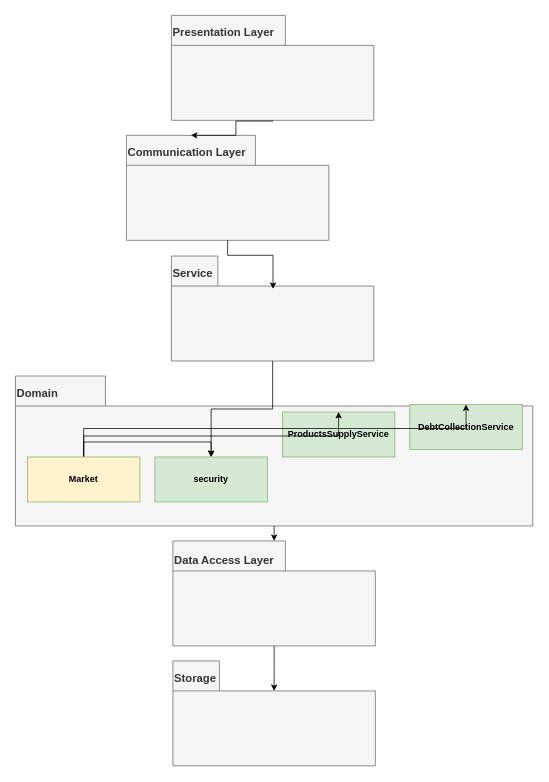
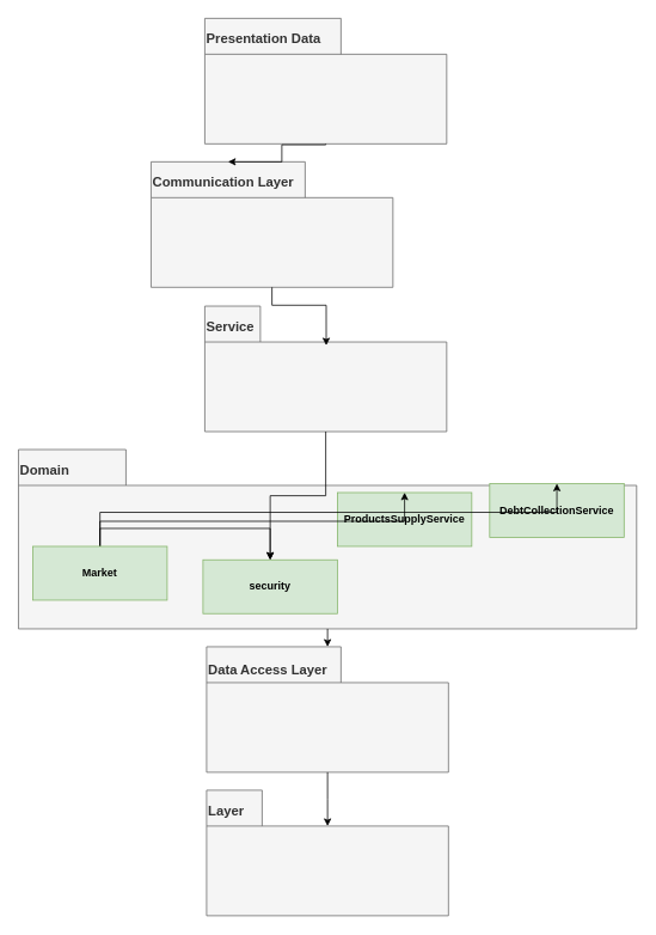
  <mxCell id="0" />
  <mxCell id="1" parent="0" />
  <mxCell id="2" value="&lt;font style=&quot;font-size: 15px ; line-height: 0.5&quot;&gt;Service&lt;/font&gt;" style="shape=folder;fontStyle=1;spacingTop=10;tabWidth=62;tabHeight=40;tabPosition=left;html=1;align=left;verticalAlign=top;fillColor=#f5f5f5;fontColor=#333333;strokeColor=#666666;" parent="1" vertex="1"><mxGeometry x="228" y="341" width="270" height="140" as="geometry" /></mxCell>
  <mxCell id="3" value="&lt;font style=&quot;font-size: 15px ; line-height: 0.5&quot;&gt;Domain&lt;/font&gt;" style="shape=folder;fontStyle=1;spacingTop=10;tabWidth=120;tabHeight=40;tabPosition=left;html=1;align=left;verticalAlign=top;fillColor=#f5f5f5;fontColor=#333333;strokeColor=#666666;" parent="1" vertex="1"><mxGeometry x="20" y="501" width="690" height="200" as="geometry" /></mxCell>
  <mxCell id="4" value="&lt;span style=&quot;font-weight: 700&quot;&gt;DebtCollectionService&lt;/span&gt;" style="rounded=0;whiteSpace=wrap;html=1;fillColor=#d5e8d4;strokeColor=#82b366;" parent="1" vertex="1"><mxGeometry x="546" y="539" width="150" height="60" as="geometry" /></mxCell>
  <mxCell id="5" value="&lt;span style=&quot;font-weight: 700&quot;&gt;ProductsSupplyService&lt;/span&gt;" style="rounded=0;whiteSpace=wrap;html=1;fillColor=#d5e8d4;strokeColor=#82b366;" parent="1" vertex="1"><mxGeometry x="376" y="549" width="150" height="60" as="geometry" /></mxCell>
- <mxCell id="6" value="&lt;b&gt;security&lt;/b&gt;" style="rounded=0;whiteSpace=wrap;html=1;fillColor=#d5e8d4;strokeColor=#82b366;" parent="1" vertex="1"><mxGeometry x="206" y="609" width="150" height="60" as="geometry" /></mxCell>
+ <mxCell id="6" value="&lt;b&gt;security&lt;/b&gt;" style="rounded=0;whiteSpace=wrap;html=1;fillColor=#d5e8d4;strokeColor=#82b366;" parent="1" vertex="1"><mxGeometry x="226" y="624" width="150" height="60" as="geometry" /></mxCell>
  <mxCell id="7" style="edgeStyle=orthogonalEdgeStyle;rounded=0;orthogonalLoop=1;jettySize=auto;html=1;exitX=0.5;exitY=0;exitDx=0;exitDy=0;entryX=0.5;entryY=0;entryDx=0;entryDy=0;fontSize=15;" parent="1" source="10" target="6" edge="1"><mxGeometry relative="1" as="geometry" /></mxCell>
  <mxCell id="8" style="edgeStyle=orthogonalEdgeStyle;rounded=0;orthogonalLoop=1;jettySize=auto;html=1;entryX=0.5;entryY=0;entryDx=0;entryDy=0;fontSize=15;exitX=0.5;exitY=0;exitDx=0;exitDy=0;" parent="1" source="10" target="5" edge="1"><mxGeometry relative="1" as="geometry"><Array as="points"><mxPoint x="111" y="581" /><mxPoint x="451" y="581" /></Array></mxGeometry></mxCell>
  <mxCell id="9" style="edgeStyle=orthogonalEdgeStyle;rounded=0;orthogonalLoop=1;jettySize=auto;html=1;entryX=0.5;entryY=0;entryDx=0;entryDy=0;fontSize=15;exitX=0.5;exitY=0;exitDx=0;exitDy=0;" parent="1" source="10" target="4" edge="1"><mxGeometry relative="1" as="geometry"><Array as="points"><mxPoint x="111" y="571" /><mxPoint x="621" y="571" /></Array></mxGeometry></mxCell>
- <mxCell id="10" value="&lt;b&gt;Market&lt;/b&gt;" style="rounded=0;whiteSpace=wrap;html=1;fillColor=#fff2cc;strokeColor=#82b366;" parent="1" vertex="1"><mxGeometry x="36" y="609" width="150" height="60" as="geometry" /></mxCell>
+ <mxCell id="10" value="&lt;b&gt;Market&lt;/b&gt;" style="rounded=0;whiteSpace=wrap;html=1;fillColor=#d5e8d4;strokeColor=#82b366;" parent="1" vertex="1"><mxGeometry x="36" y="609" width="150" height="60" as="geometry" /></mxCell>
  <mxCell id="11" style="edgeStyle=orthogonalEdgeStyle;rounded=0;orthogonalLoop=1;jettySize=auto;html=1;fontSize=15;exitX=0.5;exitY=1;exitDx=0;exitDy=0;exitPerimeter=0;" parent="1" source="2" target="6" edge="1"><mxGeometry relative="1" as="geometry"><mxPoint x="165" y="321" as="sourcePoint" /><mxPoint x="240" y="501" as="targetPoint" /></mxGeometry></mxCell>
- <mxCell id="12" value="&lt;font style=&quot;font-size: 15px ; line-height: 0.5&quot;&gt;Presentation Layer&lt;/font&gt;" style="shape=folder;fontStyle=1;spacingTop=10;tabWidth=152;tabHeight=40;tabPosition=left;html=1;align=left;verticalAlign=top;fillColor=#f5f5f5;fontColor=#333333;strokeColor=#666666;" vertex="1" parent="1"><mxGeometry x="228" y="20" width="270" height="140" as="geometry" /></mxCell>
+ <mxCell id="12" value="&lt;font style=&quot;font-size: 15px ; line-height: 0.5&quot;&gt;Presentation Data&lt;/font&gt;" style="shape=folder;fontStyle=1;spacingTop=10;tabWidth=152;tabHeight=40;tabPosition=left;html=1;align=left;verticalAlign=top;fillColor=#f5f5f5;fontColor=#333333;strokeColor=#666666;" vertex="1" parent="1"><mxGeometry x="228" y="20" width="270" height="140" as="geometry" /></mxCell>
  <mxCell id="13" value="&lt;font style=&quot;font-size: 15px ; line-height: 0.5&quot;&gt;Communication Layer&lt;/font&gt;" style="shape=folder;fontStyle=1;spacingTop=10;tabWidth=172;tabHeight=40;tabPosition=left;html=1;align=left;verticalAlign=top;fillColor=#f5f5f5;fontColor=#333333;strokeColor=#666666;" vertex="1" parent="1"><mxGeometry x="168" y="180" width="270" height="140" as="geometry" /></mxCell>
  <mxCell id="14" style="edgeStyle=orthogonalEdgeStyle;rounded=0;orthogonalLoop=1;jettySize=auto;html=1;fontSize=15;exitX=0.5;exitY=1;exitDx=0;exitDy=0;exitPerimeter=0;entryX=0.502;entryY=0.313;entryDx=0;entryDy=0;entryPerimeter=0;" edge="1" parent="1" source="13" target="2"><mxGeometry relative="1" as="geometry"><mxPoint x="373" y="491" as="sourcePoint" /><mxPoint x="372.24" y="553" as="targetPoint" /></mxGeometry></mxCell>
  <mxCell id="15" style="edgeStyle=orthogonalEdgeStyle;rounded=0;orthogonalLoop=1;jettySize=auto;html=1;fontSize=15;exitX=0.5;exitY=1;exitDx=0;exitDy=0;exitPerimeter=0;entryX=0;entryY=0;entryDx=86;entryDy=0;entryPerimeter=0;" edge="1" parent="1" source="12" target="13"><mxGeometry relative="1" as="geometry"><mxPoint x="383" y="501" as="sourcePoint" /><mxPoint x="382.24" y="563" as="targetPoint" /><Array as="points"><mxPoint x="363" y="161" /><mxPoint x="314" y="161" /></Array></mxGeometry></mxCell>
- <mxCell id="16" value="&lt;font style=&quot;font-size: 15px ; line-height: 0.5&quot;&gt;Storage&lt;/font&gt;" style="shape=folder;fontStyle=1;spacingTop=10;tabWidth=62;tabHeight=40;tabPosition=left;html=1;align=left;verticalAlign=top;fillColor=#f5f5f5;fontColor=#333333;strokeColor=#666666;" vertex="1" parent="1"><mxGeometry x="230" y="881" width="270" height="140" as="geometry" /></mxCell>
+ <mxCell id="16" value="&lt;font style=&quot;font-size: 15px ; line-height: 0.5&quot;&gt;Layer&lt;/font&gt;" style="shape=folder;fontStyle=1;spacingTop=10;tabWidth=62;tabHeight=40;tabPosition=left;html=1;align=left;verticalAlign=top;fillColor=#f5f5f5;fontColor=#333333;strokeColor=#666666;" vertex="1" parent="1"><mxGeometry x="230" y="881" width="270" height="140" as="geometry" /></mxCell>
  <mxCell id="17" value="&lt;span style=&quot;font-size: 15px;&quot;&gt;Data Access Layer&lt;/span&gt;" style="shape=folder;fontStyle=1;spacingTop=10;tabWidth=150;tabHeight=40;tabPosition=left;html=1;align=left;verticalAlign=top;fillColor=#f5f5f5;fontColor=#333333;strokeColor=#666666;" vertex="1" parent="1"><mxGeometry x="230" y="721" width="270" height="140" as="geometry" /></mxCell>
  <mxCell id="18" style="edgeStyle=orthogonalEdgeStyle;rounded=0;orthogonalLoop=1;jettySize=auto;html=1;fontSize=15;exitX=0.5;exitY=1;exitDx=0;exitDy=0;exitPerimeter=0;" edge="1" parent="1" source="3"><mxGeometry relative="1" as="geometry"><mxPoint x="373" y="491" as="sourcePoint" /><mxPoint x="365" y="721" as="targetPoint" /></mxGeometry></mxCell>
  <mxCell id="19" style="edgeStyle=orthogonalEdgeStyle;rounded=0;orthogonalLoop=1;jettySize=auto;html=1;fontSize=15;exitX=0.5;exitY=1;exitDx=0;exitDy=0;exitPerimeter=0;" edge="1" parent="1" source="17"><mxGeometry relative="1" as="geometry"><mxPoint x="383" y="501" as="sourcePoint" /><mxPoint x="365" y="921" as="targetPoint" /></mxGeometry></mxCell>
